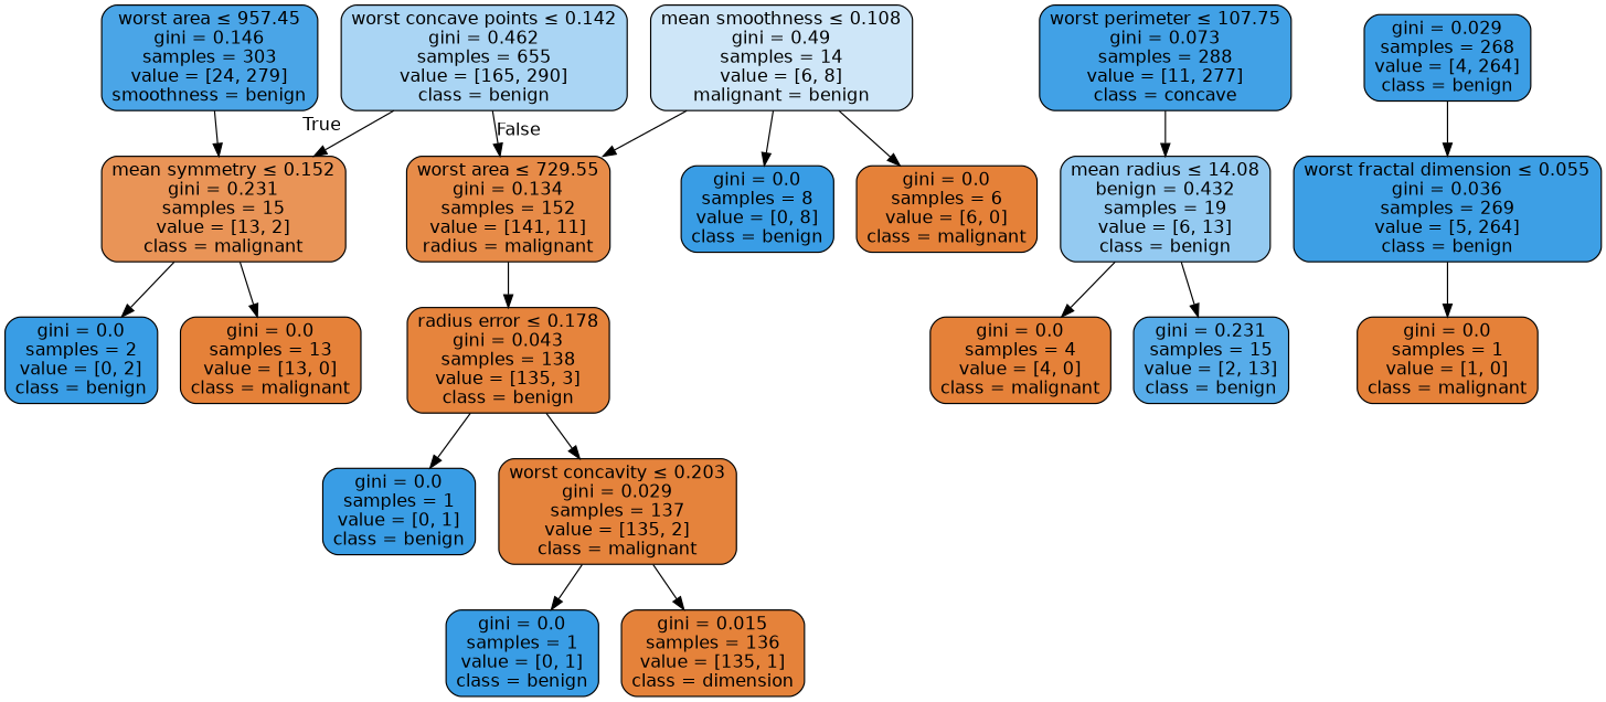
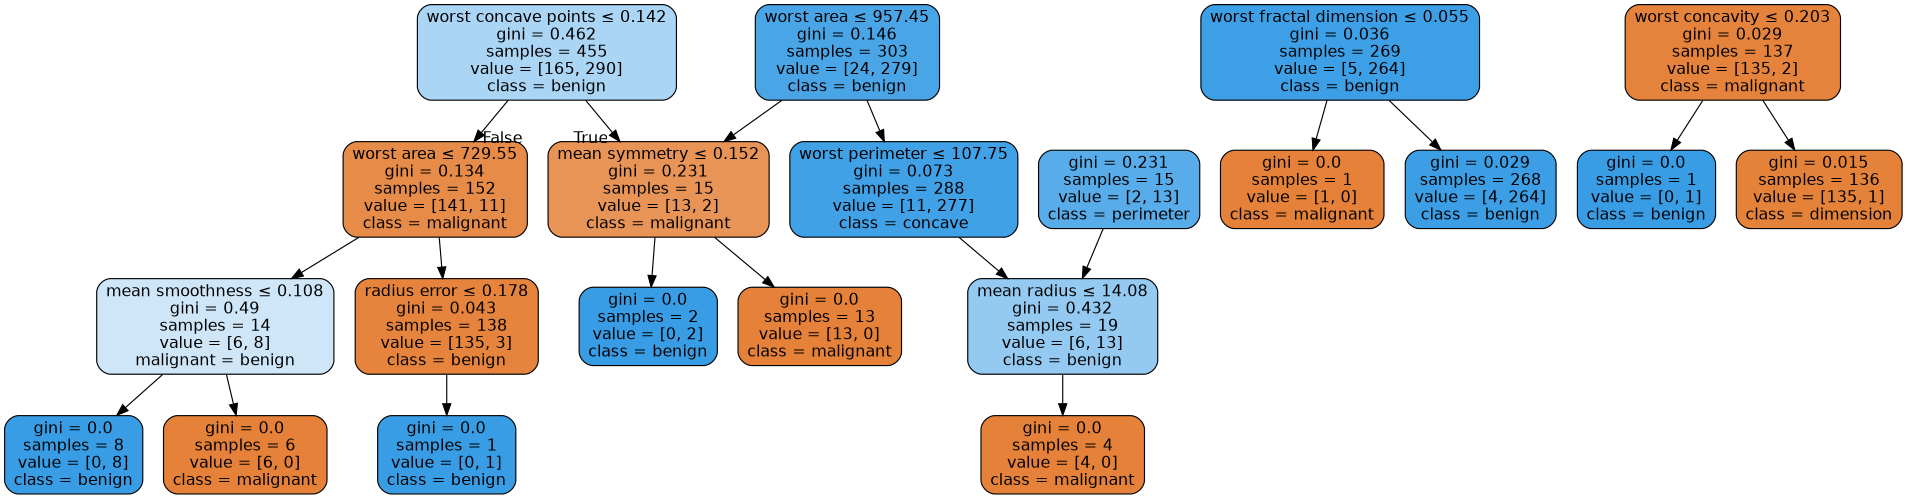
  digraph {
    node [color=black fillcolor="#399de5" fontname=helvetica shape=box style="filled, rounded"]
    edge [fontname=helvetica]
-   n1 [fillcolor="#aad5f4" label=<worst concave points &le; 0.142<br/>gini = 0.462<br/>samples = 655<br/>value = [165, 290]<br/>class = benign>]
-   n2 [fillcolor="#e78b48" label=<worst area &le; 729.55<br/>gini = 0.134<br/>samples = 152<br/>value = [141, 11]<br/>radius = malignant>]
+   n1 [fillcolor="#aad5f4" label=<worst concave points &le; 0.142<br/>gini = 0.462<br/>samples = 455<br/>value = [165, 290]<br/>class = benign>]
+   n2 [fillcolor="#e78b48" label=<worst area &le; 729.55<br/>gini = 0.134<br/>samples = 152<br/>value = [141, 11]<br/>class = malignant>]
    n3 [fillcolor="#e99457" label=<mean symmetry &le; 0.152<br/>gini = 0.231<br/>samples = 15<br/>value = [13, 2]<br/>class = malignant>]
-   n4 [fillcolor="#4aa5e7" label=<worst area &le; 957.45<br/>gini = 0.146<br/>samples = 303<br/>value = [24, 279]<br/>smoothness = benign>]
+   n4 [fillcolor="#4aa5e7" label=<worst area &le; 957.45<br/>gini = 0.146<br/>samples = 303<br/>value = [24, 279]<br/>class = benign>]
    n5 [fillcolor="#41a1e6" label=<worst perimeter &le; 107.75<br/>gini = 0.073<br/>samples = 288<br/>value = [11, 277]<br/>class = concave>]
    n6 [fillcolor="#cee6f8" label=<mean smoothness &le; 0.108<br/>gini = 0.49<br/>samples = 14<br/>value = [6, 8]<br/>malignant = benign>]
    n7 [fillcolor="#e6843d" label=<radius error &le; 0.178<br/>gini = 0.043<br/>samples = 138<br/>value = [135, 3]<br/>class = benign>]
-   n8 [fillcolor="#94caf1" label=<mean radius &le; 14.08<br/>benign = 0.432<br/>samples = 19<br/>value = [6, 13]<br/>class = benign>]
+   n8 [fillcolor="#94caf1" label=<mean radius &le; 14.08<br/>gini = 0.432<br/>samples = 19<br/>value = [6, 13]<br/>class = benign>]
    n9 [label=<gini = 0.0<br/>samples = 2<br/>value = [0, 2]<br/>class = benign>]
    n10 [fillcolor="#e58139" label=<gini = 0.0<br/>samples = 13<br/>value = [13, 0]<br/>class = malignant>]
    n11 [fillcolor="#3d9fe5" label=<worst fractal dimension &le; 0.055<br/>gini = 0.036<br/>samples = 269<br/>value = [5, 264]<br/>class = benign>]
    n12 [fillcolor="#e58139" label=<gini = 0.0<br/>samples = 1<br/>value = [1, 0]<br/>class = malignant>]
    n13 [fillcolor="#3c9ee5" label=<gini = 0.029<br/>samples = 268<br/>value = [4, 264]<br/>class = benign>]
    n14 [fillcolor="#e58139" label=<gini = 0.0<br/>samples = 4<br/>value = [4, 0]<br/>class = malignant>]
-   n15 [fillcolor="#57ace9" label=<gini = 0.231<br/>samples = 15<br/>value = [2, 13]<br/>class = benign>]
+   n15 [fillcolor="#57ace9" label=<gini = 0.231<br/>samples = 15<br/>value = [2, 13]<br/>class = perimeter>]
    n16 [label=<gini = 0.0<br/>samples = 8<br/>value = [0, 8]<br/>class = benign>]
    n17 [fillcolor="#e58139" label=<gini = 0.0<br/>samples = 6<br/>value = [6, 0]<br/>class = malignant>]
    n18 [label=<gini = 0.0<br/>samples = 1<br/>value = [0, 1]<br/>class = benign>]
    n19 [fillcolor="#e5833c" label=<worst concavity &le; 0.203<br/>gini = 0.029<br/>samples = 137<br/>value = [135, 2]<br/>class = malignant>]
    n20 [label=<gini = 0.0<br/>samples = 1<br/>value = [0, 1]<br/>class = benign>]
    n21 [fillcolor="#e5823a" label=<gini = 0.015<br/>samples = 136<br/>value = [135, 1]<br/>class = dimension>]
    n1 -> n2 [headlabel=False labelangle=-45 labeldistance=2.5]
    n1 -> n3 [headlabel=True labelangle=45 labeldistance=2.5]
-   n6 -> n2
+   n2 -> n6
    n2 -> n7
    n3 -> n9
    n3 -> n10
    n4 -> n3
+   n4 -> n5
    n5 -> n8
    n6 -> n16
    n6 -> n17
    n7 -> n18
-   n7 -> n19
    n8 -> n14
-   n8 -> n15
+   n15 -> n8
    n11 -> n12
-   n13 -> n11
+   n11 -> n13
    n19 -> n20
    n19 -> n21
  }
